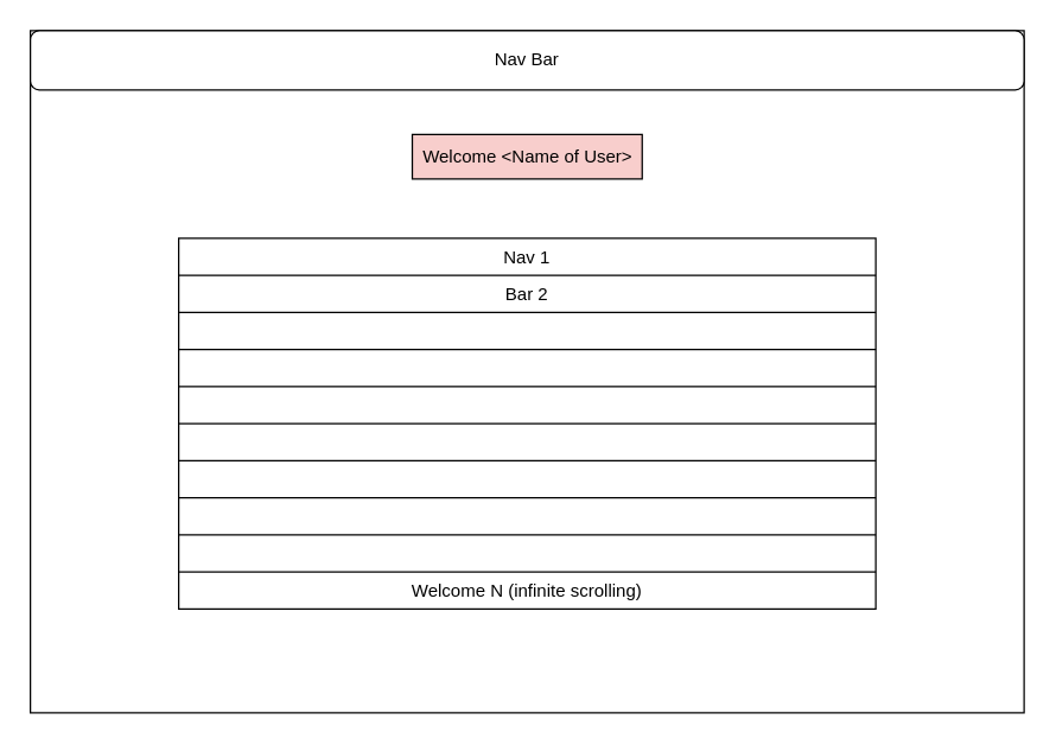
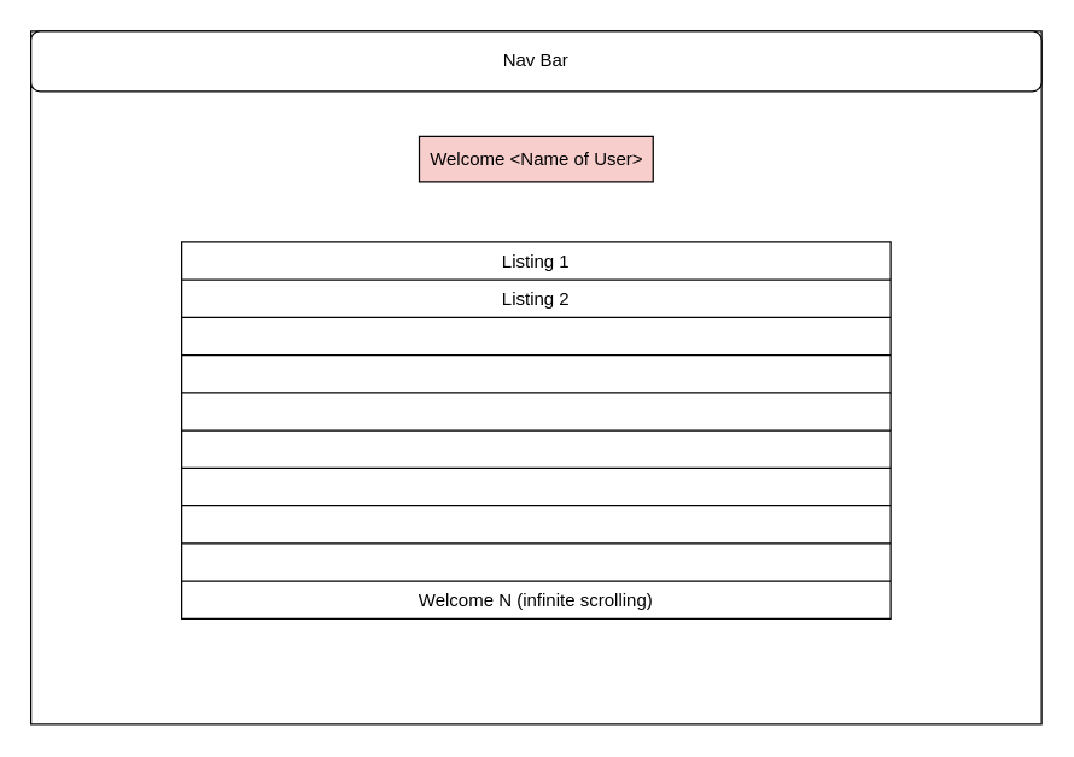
  <mxCell id="0" />
  <mxCell id="1" parent="0" />
  <mxCell id="2" value="" style="rounded=0;whiteSpace=wrap;html=1;" parent="1" vertex="1"><mxGeometry x="20" y="20" width="670" height="460" as="geometry" /></mxCell>
  <mxCell id="3" value="Nav Bar" style="whiteSpace=wrap;html=1;rounded=1;" parent="1" vertex="1"><mxGeometry x="20" y="20" width="670" height="40" as="geometry" /></mxCell>
  <mxCell id="4" value="Welcome &amp;lt;Name of User&amp;gt;" style="rounded=0;whiteSpace=wrap;html=1;fillColor=#f8cecc;" parent="1" vertex="1"><mxGeometry x="277.5" y="90" width="155" height="30" as="geometry" /></mxCell>
  <mxCell id="5" value="" style="shape=table;startSize=0;container=1;collapsible=0;childLayout=tableLayout;" vertex="1" parent="1"><mxGeometry x="120" y="160" width="470" height="250" as="geometry" /></mxCell>
  <mxCell id="6" value="" style="shape=tableRow;horizontal=0;startSize=0;swimlaneHead=0;swimlaneBody=0;top=0;left=0;bottom=0;right=0;collapsible=0;dropTarget=0;fillColor=none;points=[[0,0.5],[1,0.5]];portConstraint=eastwest;" vertex="1" parent="5"><mxGeometry width="470" height="25" as="geometry" /></mxCell>
- <mxCell id="7" value="Nav 1" style="shape=partialRectangle;html=1;whiteSpace=wrap;connectable=0;overflow=hidden;fillColor=none;top=0;left=0;bottom=0;right=0;pointerEvents=1;" vertex="1" parent="6"><mxGeometry width="470" height="25" as="geometry"><mxRectangle width="470" height="25" as="alternateBounds" /></mxGeometry></mxCell>
+ <mxCell id="7" value="Listing 1" style="shape=partialRectangle;html=1;whiteSpace=wrap;connectable=0;overflow=hidden;fillColor=none;top=0;left=0;bottom=0;right=0;pointerEvents=1;" vertex="1" parent="6"><mxGeometry width="470" height="25" as="geometry"><mxRectangle width="470" height="25" as="alternateBounds" /></mxGeometry></mxCell>
  <mxCell id="8" value="" style="shape=tableRow;horizontal=0;startSize=0;swimlaneHead=0;swimlaneBody=0;top=0;left=0;bottom=0;right=0;collapsible=0;dropTarget=0;fillColor=none;points=[[0,0.5],[1,0.5]];portConstraint=eastwest;" vertex="1" parent="5"><mxGeometry y="25" width="470" height="25" as="geometry" /></mxCell>
- <mxCell id="9" value="Bar 2" style="shape=partialRectangle;html=1;whiteSpace=wrap;connectable=0;overflow=hidden;fillColor=none;top=0;left=0;bottom=0;right=0;pointerEvents=1;" vertex="1" parent="8"><mxGeometry width="470" height="25" as="geometry"><mxRectangle width="470" height="25" as="alternateBounds" /></mxGeometry></mxCell>
+ <mxCell id="9" value="Listing 2" style="shape=partialRectangle;html=1;whiteSpace=wrap;connectable=0;overflow=hidden;fillColor=none;top=0;left=0;bottom=0;right=0;pointerEvents=1;" vertex="1" parent="8"><mxGeometry width="470" height="25" as="geometry"><mxRectangle width="470" height="25" as="alternateBounds" /></mxGeometry></mxCell>
  <mxCell id="10" value="" style="shape=tableRow;horizontal=0;startSize=0;swimlaneHead=0;swimlaneBody=0;top=0;left=0;bottom=0;right=0;collapsible=0;dropTarget=0;fillColor=none;points=[[0,0.5],[1,0.5]];portConstraint=eastwest;" vertex="1" parent="5"><mxGeometry y="50" width="470" height="25" as="geometry" /></mxCell>
  <mxCell id="11" value="" style="shape=partialRectangle;html=1;whiteSpace=wrap;connectable=0;overflow=hidden;fillColor=none;top=0;left=0;bottom=0;right=0;pointerEvents=1;" vertex="1" parent="10"><mxGeometry width="470" height="25" as="geometry"><mxRectangle width="470" height="25" as="alternateBounds" /></mxGeometry></mxCell>
  <mxCell id="12" value="" style="shape=tableRow;horizontal=0;startSize=0;swimlaneHead=0;swimlaneBody=0;top=0;left=0;bottom=0;right=0;collapsible=0;dropTarget=0;fillColor=none;points=[[0,0.5],[1,0.5]];portConstraint=eastwest;" vertex="1" parent="5"><mxGeometry y="75" width="470" height="25" as="geometry" /></mxCell>
  <mxCell id="13" value="" style="shape=partialRectangle;html=1;whiteSpace=wrap;connectable=0;overflow=hidden;fillColor=none;top=0;left=0;bottom=0;right=0;pointerEvents=1;" vertex="1" parent="12"><mxGeometry width="470" height="25" as="geometry"><mxRectangle width="470" height="25" as="alternateBounds" /></mxGeometry></mxCell>
  <mxCell id="14" value="" style="shape=tableRow;horizontal=0;startSize=0;swimlaneHead=0;swimlaneBody=0;top=0;left=0;bottom=0;right=0;collapsible=0;dropTarget=0;fillColor=none;points=[[0,0.5],[1,0.5]];portConstraint=eastwest;" vertex="1" parent="5"><mxGeometry y="100" width="470" height="25" as="geometry" /></mxCell>
  <mxCell id="15" value="" style="shape=partialRectangle;html=1;whiteSpace=wrap;connectable=0;overflow=hidden;fillColor=none;top=0;left=0;bottom=0;right=0;pointerEvents=1;" vertex="1" parent="14"><mxGeometry width="470" height="25" as="geometry"><mxRectangle width="470" height="25" as="alternateBounds" /></mxGeometry></mxCell>
  <mxCell id="16" value="" style="shape=tableRow;horizontal=0;startSize=0;swimlaneHead=0;swimlaneBody=0;top=0;left=0;bottom=0;right=0;collapsible=0;dropTarget=0;fillColor=none;points=[[0,0.5],[1,0.5]];portConstraint=eastwest;" vertex="1" parent="5"><mxGeometry y="125" width="470" height="25" as="geometry" /></mxCell>
  <mxCell id="17" value="" style="shape=partialRectangle;html=1;whiteSpace=wrap;connectable=0;overflow=hidden;fillColor=none;top=0;left=0;bottom=0;right=0;pointerEvents=1;" vertex="1" parent="16"><mxGeometry width="470" height="25" as="geometry"><mxRectangle width="470" height="25" as="alternateBounds" /></mxGeometry></mxCell>
  <mxCell id="18" value="" style="shape=tableRow;horizontal=0;startSize=0;swimlaneHead=0;swimlaneBody=0;top=0;left=0;bottom=0;right=0;collapsible=0;dropTarget=0;fillColor=none;points=[[0,0.5],[1,0.5]];portConstraint=eastwest;" vertex="1" parent="5"><mxGeometry y="150" width="470" height="25" as="geometry" /></mxCell>
  <mxCell id="19" value="" style="shape=partialRectangle;html=1;whiteSpace=wrap;connectable=0;overflow=hidden;fillColor=none;top=0;left=0;bottom=0;right=0;pointerEvents=1;" vertex="1" parent="18"><mxGeometry width="470" height="25" as="geometry"><mxRectangle width="470" height="25" as="alternateBounds" /></mxGeometry></mxCell>
  <mxCell id="20" value="" style="shape=tableRow;horizontal=0;startSize=0;swimlaneHead=0;swimlaneBody=0;top=0;left=0;bottom=0;right=0;collapsible=0;dropTarget=0;fillColor=none;points=[[0,0.5],[1,0.5]];portConstraint=eastwest;" vertex="1" parent="5"><mxGeometry y="175" width="470" height="25" as="geometry" /></mxCell>
  <mxCell id="21" value="" style="shape=partialRectangle;html=1;whiteSpace=wrap;connectable=0;overflow=hidden;fillColor=none;top=0;left=0;bottom=0;right=0;pointerEvents=1;" vertex="1" parent="20"><mxGeometry width="470" height="25" as="geometry"><mxRectangle width="470" height="25" as="alternateBounds" /></mxGeometry></mxCell>
  <mxCell id="22" value="" style="shape=tableRow;horizontal=0;startSize=0;swimlaneHead=0;swimlaneBody=0;top=0;left=0;bottom=0;right=0;collapsible=0;dropTarget=0;fillColor=none;points=[[0,0.5],[1,0.5]];portConstraint=eastwest;" vertex="1" parent="5"><mxGeometry y="200" width="470" height="25" as="geometry" /></mxCell>
  <mxCell id="23" value="" style="shape=partialRectangle;html=1;whiteSpace=wrap;connectable=0;overflow=hidden;fillColor=none;top=0;left=0;bottom=0;right=0;pointerEvents=1;" vertex="1" parent="22"><mxGeometry width="470" height="25" as="geometry"><mxRectangle width="470" height="25" as="alternateBounds" /></mxGeometry></mxCell>
  <mxCell id="24" value="" style="shape=tableRow;horizontal=0;startSize=0;swimlaneHead=0;swimlaneBody=0;top=0;left=0;bottom=0;right=0;collapsible=0;dropTarget=0;fillColor=none;points=[[0,0.5],[1,0.5]];portConstraint=eastwest;" vertex="1" parent="5"><mxGeometry y="225" width="470" height="25" as="geometry" /></mxCell>
  <mxCell id="25" value="Welcome N (infinite scrolling)" style="shape=partialRectangle;html=1;whiteSpace=wrap;connectable=0;overflow=hidden;fillColor=none;top=0;left=0;bottom=0;right=0;pointerEvents=1;" vertex="1" parent="24"><mxGeometry width="470" height="25" as="geometry"><mxRectangle width="470" height="25" as="alternateBounds" /></mxGeometry></mxCell>
